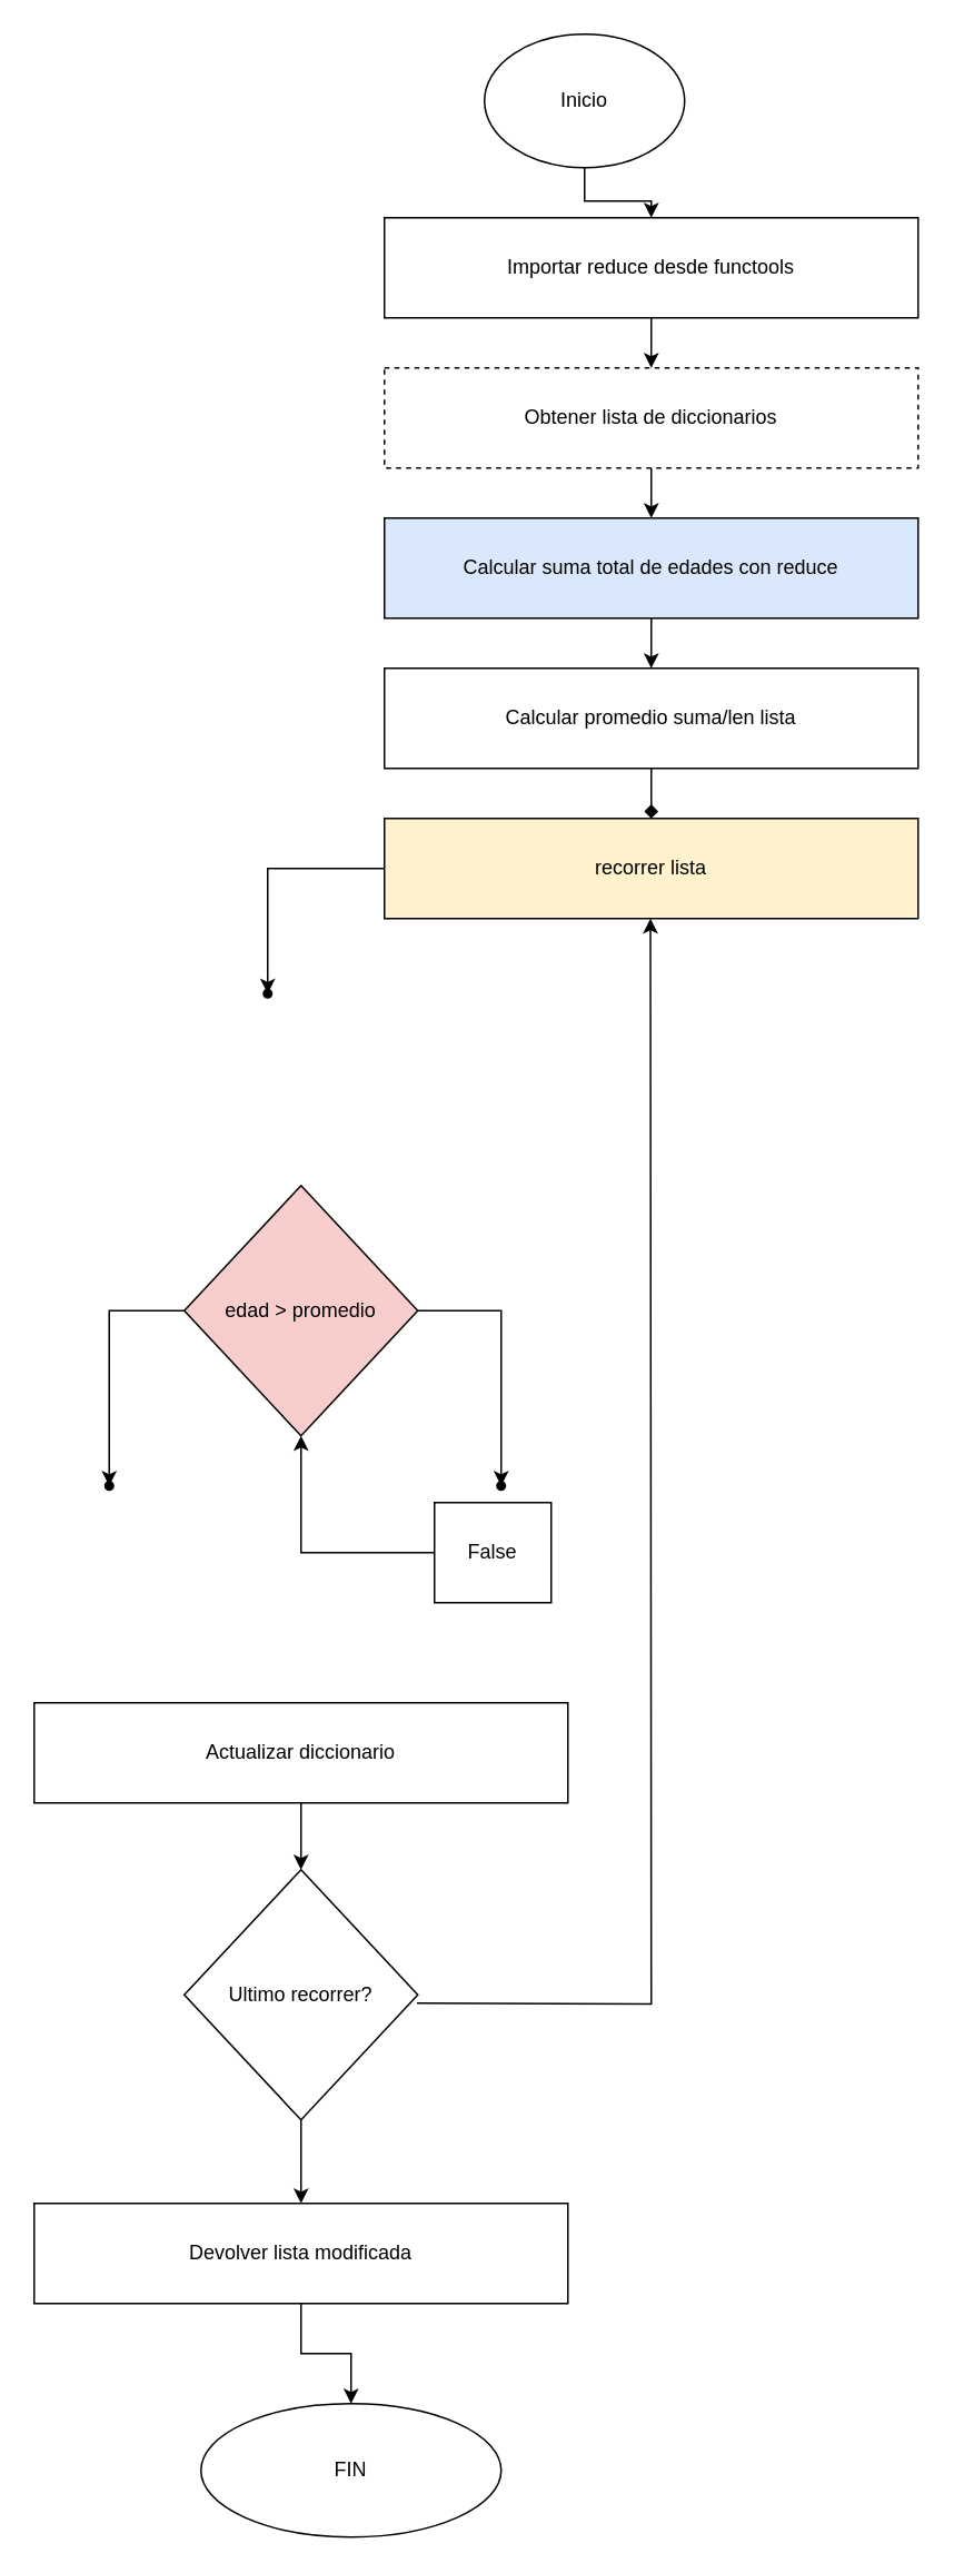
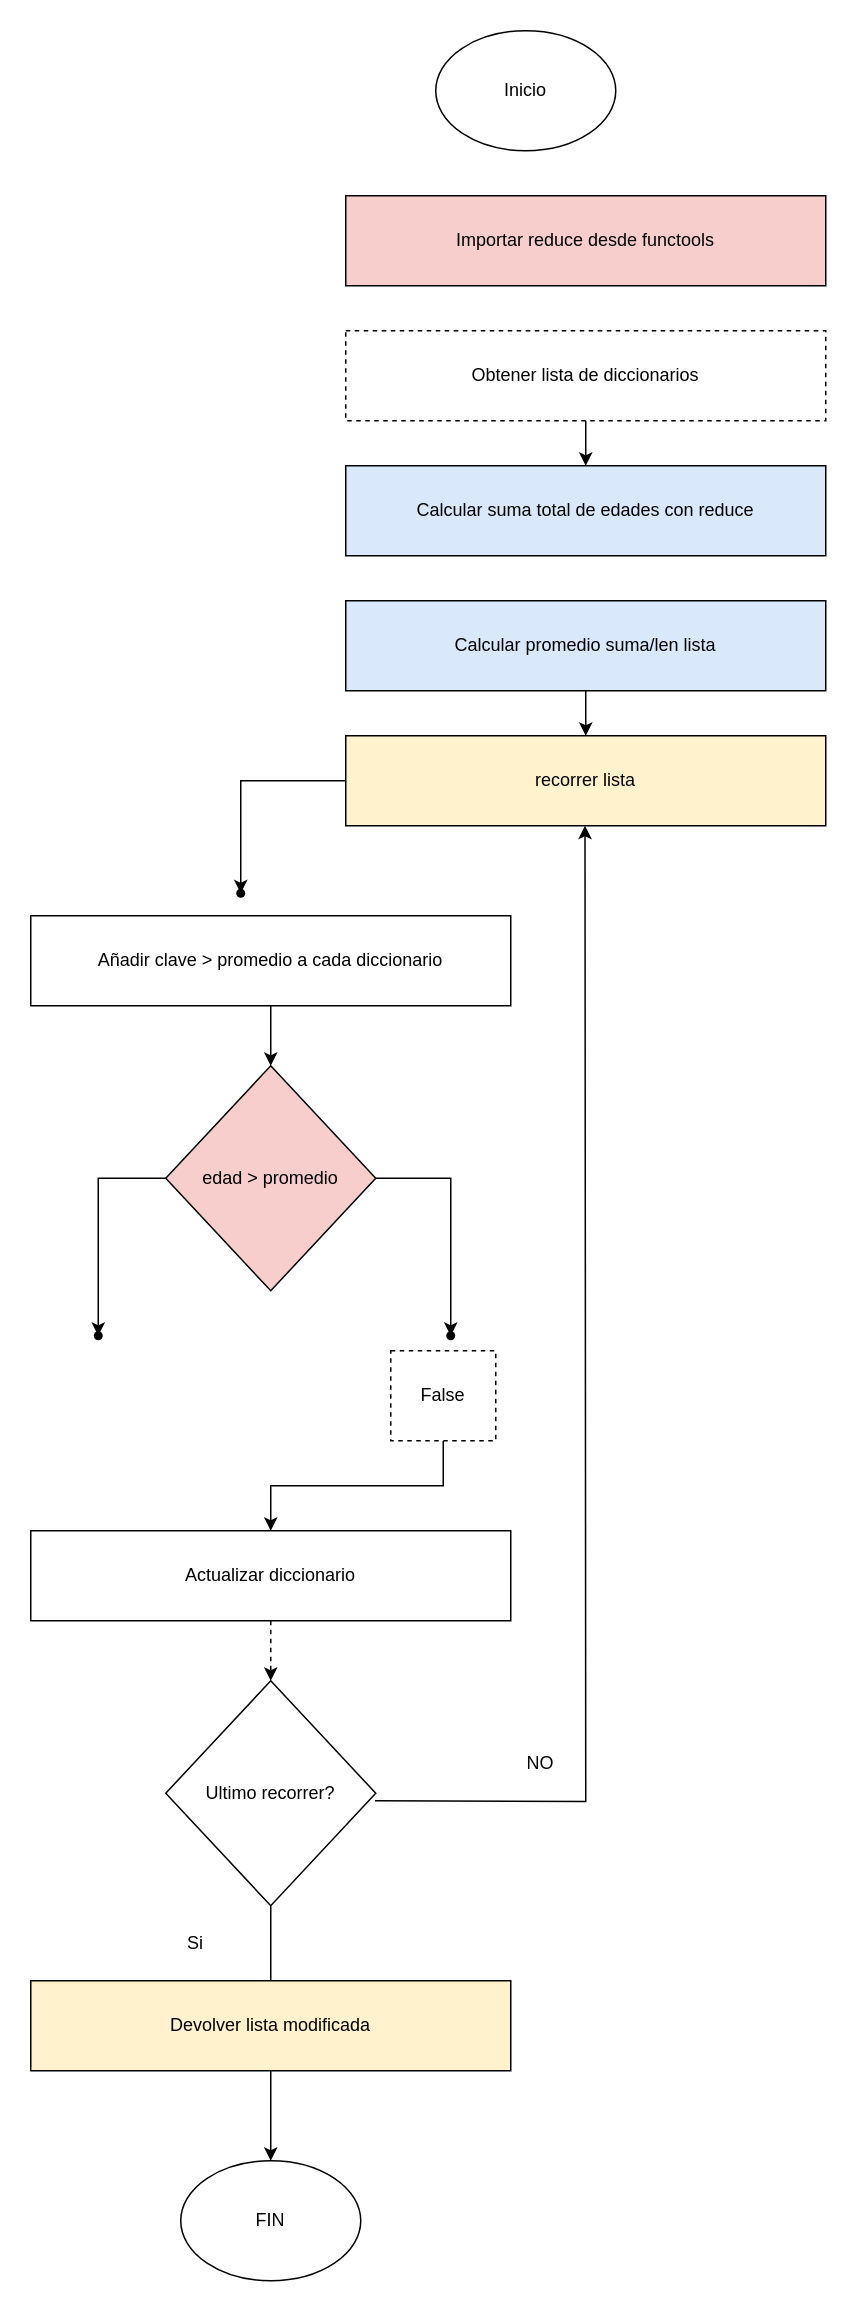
  <mxCell id="0" />
  <mxCell id="1" parent="0" />
- <mxCell id="2" value="" style="edgeStyle=orthogonalEdgeStyle;rounded=0;orthogonalLoop=1;jettySize=auto;html=1;" edge="1" parent="1" source="3" target="5"><mxGeometry relative="1" as="geometry" /></mxCell>
  <mxCell id="3" value="Inicio" style="ellipse;whiteSpace=wrap;html=1;" vertex="1" parent="1"><mxGeometry x="290" y="20" width="120" height="80" as="geometry" /></mxCell>
- <mxCell id="4" value="" style="edgeStyle=orthogonalEdgeStyle;rounded=0;orthogonalLoop=1;jettySize=auto;html=1;" edge="1" parent="1" source="5" target="7"><mxGeometry relative="1" as="geometry" /></mxCell>
- <mxCell id="5" value="Importar reduce desde functools" style="rounded=0;whiteSpace=wrap;html=1;" vertex="1" parent="1"><mxGeometry x="230" y="130" width="320" height="60" as="geometry" /></mxCell>
+ <mxCell id="5" value="Importar reduce desde functools" style="rounded=0;whiteSpace=wrap;html=1;fillColor=#f8cecc;" vertex="1" parent="1"><mxGeometry x="230" y="130" width="320" height="60" as="geometry" /></mxCell>
  <mxCell id="6" value="" style="edgeStyle=orthogonalEdgeStyle;rounded=0;orthogonalLoop=1;jettySize=auto;html=1;" edge="1" parent="1" source="7" target="9"><mxGeometry relative="1" as="geometry" /></mxCell>
  <mxCell id="7" value="Obtener lista de diccionarios" style="rounded=0;whiteSpace=wrap;html=1;dashed=1;" vertex="1" parent="1"><mxGeometry x="230" y="220" width="320" height="60" as="geometry" /></mxCell>
- <mxCell id="8" value="" style="edgeStyle=orthogonalEdgeStyle;rounded=0;orthogonalLoop=1;jettySize=auto;html=1;" edge="1" parent="1" source="9" target="11"><mxGeometry relative="1" as="geometry" /></mxCell>
  <mxCell id="9" value="Calcular suma total de edades con reduce" style="rounded=0;whiteSpace=wrap;html=1;fillColor=#dae8fc;" vertex="1" parent="1"><mxGeometry x="230" y="310" width="320" height="60" as="geometry" /></mxCell>
- <mxCell id="10" value="" style="edgeStyle=orthogonalEdgeStyle;rounded=0;orthogonalLoop=1;jettySize=auto;html=1;endArrow=diamond;" edge="1" parent="1" source="11" target="13"><mxGeometry relative="1" as="geometry" /></mxCell>
- <mxCell id="11" value="Calcular promedio suma/len lista" style="rounded=0;whiteSpace=wrap;html=1;" vertex="1" parent="1"><mxGeometry x="230" y="400" width="320" height="60" as="geometry" /></mxCell>
+ <mxCell id="10" value="" style="edgeStyle=orthogonalEdgeStyle;rounded=0;orthogonalLoop=1;jettySize=auto;html=1;" edge="1" parent="1" source="11" target="13"><mxGeometry relative="1" as="geometry" /></mxCell>
+ <mxCell id="11" value="Calcular promedio suma/len lista" style="rounded=0;whiteSpace=wrap;html=1;fillColor=#dae8fc;" vertex="1" parent="1"><mxGeometry x="230" y="400" width="320" height="60" as="geometry" /></mxCell>
  <mxCell id="12" value="" style="edgeStyle=orthogonalEdgeStyle;rounded=0;orthogonalLoop=1;jettySize=auto;html=1;" edge="1" parent="1" source="13" target="29"><mxGeometry relative="1" as="geometry" /></mxCell>
  <mxCell id="13" value="recorrer lista" style="rounded=0;whiteSpace=wrap;html=1;fillColor=#fff2cc;" vertex="1" parent="1"><mxGeometry x="230" y="490" width="320" height="60" as="geometry" /></mxCell>
+ <mxCell id="14" value="" style="edgeStyle=orthogonalEdgeStyle;rounded=0;orthogonalLoop=1;jettySize=auto;html=1;" edge="1" parent="1" source="15" target="18"><mxGeometry relative="1" as="geometry" /></mxCell>
+ <mxCell id="15" value="Añadir clave &amp;gt; promedio a cada diccionario" style="rounded=0;whiteSpace=wrap;html=1;" vertex="1" parent="1"><mxGeometry x="20" y="610" width="320" height="60" as="geometry" /></mxCell>
  <mxCell id="16" value="" style="edgeStyle=orthogonalEdgeStyle;rounded=0;orthogonalLoop=1;jettySize=auto;html=1;" edge="1" parent="1" source="18" target="30"><mxGeometry relative="1" as="geometry" /></mxCell>
  <mxCell id="17" value="" style="edgeStyle=orthogonalEdgeStyle;rounded=0;orthogonalLoop=1;jettySize=auto;html=1;" edge="1" parent="1" source="18" target="31"><mxGeometry relative="1" as="geometry" /></mxCell>
  <mxCell id="18" value="edad &amp;gt; promedio" style="rhombus;whiteSpace=wrap;html=1;fillColor=#f8cecc;" vertex="1" parent="1"><mxGeometry x="110" y="710" width="140" height="150" as="geometry" /></mxCell>
- <mxCell id="19" value="" style="edgeStyle=orthogonalEdgeStyle;rounded=0;orthogonalLoop=1;jettySize=auto;html=1;" edge="1" parent="1" source="20" target="18"><mxGeometry relative="1" as="geometry" /></mxCell>
- <mxCell id="20" value="False" style="rounded=0;whiteSpace=wrap;html=1;" vertex="1" parent="1"><mxGeometry x="260" y="900" width="70" height="60" as="geometry" /></mxCell>
- <mxCell id="21" value="" style="edgeStyle=orthogonalEdgeStyle;rounded=0;orthogonalLoop=1;jettySize=auto;html=1;" edge="1" parent="1" source="22" target="25"><mxGeometry relative="1" as="geometry" /></mxCell>
+ <mxCell id="19" value="" style="edgeStyle=orthogonalEdgeStyle;rounded=0;orthogonalLoop=1;jettySize=auto;html=1;" edge="1" parent="1" source="20" target="22"><mxGeometry relative="1" as="geometry" /></mxCell>
+ <mxCell id="20" value="False" style="rounded=0;whiteSpace=wrap;html=1;dashed=1;" vertex="1" parent="1"><mxGeometry x="260" y="900" width="70" height="60" as="geometry" /></mxCell>
+ <mxCell id="21" value="" style="edgeStyle=orthogonalEdgeStyle;rounded=0;orthogonalLoop=1;jettySize=auto;html=1;dashed=1;" edge="1" parent="1" source="22" target="25"><mxGeometry relative="1" as="geometry" /></mxCell>
  <mxCell id="22" value="Actualizar diccionario" style="rounded=0;whiteSpace=wrap;html=1;" vertex="1" parent="1"><mxGeometry x="20" y="1020" width="320" height="60" as="geometry" /></mxCell>
- <mxCell id="23" value="" style="edgeStyle=orthogonalEdgeStyle;rounded=0;orthogonalLoop=1;jettySize=auto;html=1;" edge="1" parent="1" source="25" target="27"><mxGeometry relative="1" as="geometry" /></mxCell>
+ <mxCell id="23" value="" style="edgeStyle=orthogonalEdgeStyle;rounded=0;orthogonalLoop=1;jettySize=auto;html=1;endArrow=none;" edge="1" parent="1" source="25" target="27"><mxGeometry relative="1" as="geometry" /></mxCell>
  <mxCell id="24" value="" style="edgeStyle=orthogonalEdgeStyle;rounded=0;orthogonalLoop=1;jettySize=auto;html=1;entryX=0.5;entryY=1;entryDx=0;entryDy=0;" edge="1" parent="1"><mxGeometry relative="1" as="geometry"><mxPoint x="249.5" y="1200" as="sourcePoint" /><mxPoint x="389.5" y="550" as="targetPoint" /></mxGeometry></mxCell>
  <mxCell id="25" value="Ultimo recorrer?" style="rhombus;whiteSpace=wrap;html=1;" vertex="1" parent="1"><mxGeometry x="110" y="1120" width="140" height="150" as="geometry" /></mxCell>
  <mxCell id="26" value="" style="edgeStyle=orthogonalEdgeStyle;rounded=0;orthogonalLoop=1;jettySize=auto;html=1;" edge="1" parent="1" source="27" target="28"><mxGeometry relative="1" as="geometry" /></mxCell>
- <mxCell id="27" value="Devolver lista modificada" style="rounded=0;whiteSpace=wrap;html=1;" vertex="1" parent="1"><mxGeometry x="20" y="1320" width="320" height="60" as="geometry" /></mxCell>
- <mxCell id="28" value="FIN" style="ellipse;whiteSpace=wrap;html=1;" vertex="1" parent="1"><mxGeometry x="120" y="1440" width="180" height="80" as="geometry" /></mxCell>
+ <mxCell id="27" value="Devolver lista modificada" style="rounded=0;whiteSpace=wrap;html=1;fillColor=#fff2cc;" vertex="1" parent="1"><mxGeometry x="20" y="1320" width="320" height="60" as="geometry" /></mxCell>
+ <mxCell id="28" value="FIN" style="ellipse;whiteSpace=wrap;html=1;" vertex="1" parent="1"><mxGeometry x="120" y="1440" width="120" height="80" as="geometry" /></mxCell>
  <mxCell id="29" value="" style="shape=waypoint;sketch=0;size=6;pointerEvents=1;points=[];fillColor=default;resizable=0;rotatable=0;perimeter=centerPerimeter;snapToPoint=1;rounded=0;" vertex="1" parent="1"><mxGeometry x="150" y="585" width="20" height="20" as="geometry" /></mxCell>
  <mxCell id="30" value="" style="shape=waypoint;sketch=0;size=6;pointerEvents=1;points=[];fillColor=default;resizable=0;rotatable=0;perimeter=centerPerimeter;snapToPoint=1;" vertex="1" parent="1"><mxGeometry x="55" y="880" width="20" height="20" as="geometry" /></mxCell>
  <mxCell id="31" value="" style="shape=waypoint;sketch=0;size=6;pointerEvents=1;points=[];fillColor=default;resizable=0;rotatable=0;perimeter=centerPerimeter;snapToPoint=1;" vertex="1" parent="1"><mxGeometry x="290" y="880" width="20" height="20" as="geometry" /></mxCell>
+ <mxCell id="32" value="NO" style="text;html=1;align=center;verticalAlign=middle;whiteSpace=wrap;rounded=0;" vertex="1" parent="1"><mxGeometry x="330" y="1160" width="60" height="30" as="geometry" /></mxCell>
+ <mxCell id="33" value="Si" style="text;html=1;align=center;verticalAlign=middle;whiteSpace=wrap;rounded=0;" vertex="1" parent="1"><mxGeometry x="100" y="1280" width="60" height="30" as="geometry" /></mxCell>
